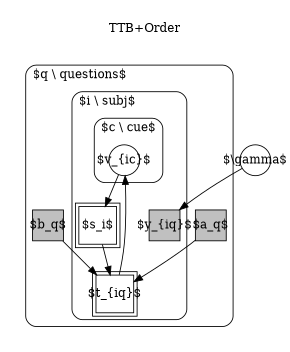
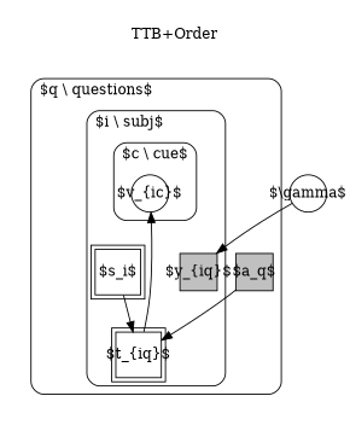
  digraph {
    compound=true
    label="TTB+Order"
    labelloc=t
    newrank=true
    rankdir=TB
    node [fixedsize=true lblstyle="font=\small" margin=0 shape=square]
    n1 [height=0.5 label="$v_{ic}$" shape=circle width=0.5]
    n2 [height=0.5 label="$s_i$" peripheries=2 width=0.5]
    n3 [height=0.5 label="$t_{iq}$" peripheries=2 width=0.5]
    n4 [fillcolor=gray height=0.5 label="$y_{iq}$" style=filled width=0.5]
    n5 [fillcolor=gray height=0.5 label="$a_q$" style=filled width=0.5]
-   n6 [fillcolor=gray height=0.5 label="$b_q$" style=filled width=0.5]
    n7 [height=0.5 label="$\\gamma$" shape=circle width=0.5]
    subgraph cluster_1 {
      label="$q \\ questions$"
      labeljust=l
      lblstyle="font=\small"
      style=rounded
      n5
-     n6
      subgraph cluster_2 {
        label="$i \\ subj$"
        labeljust=l
        lblstyle="font=\small"
        style=rounded
        n2
        n3
        n4
        subgraph cluster_3 {
          label="$c \\ cue$"
          labeljust=l
          lblstyle="font=\small"
          style=rounded
          n1
        }
      }
    }
-   n1 -> n2
    n2 -> n3
    n3 -> n1
    n5 -> n3
-   n6 -> n3
    n7 -> n4
  }
